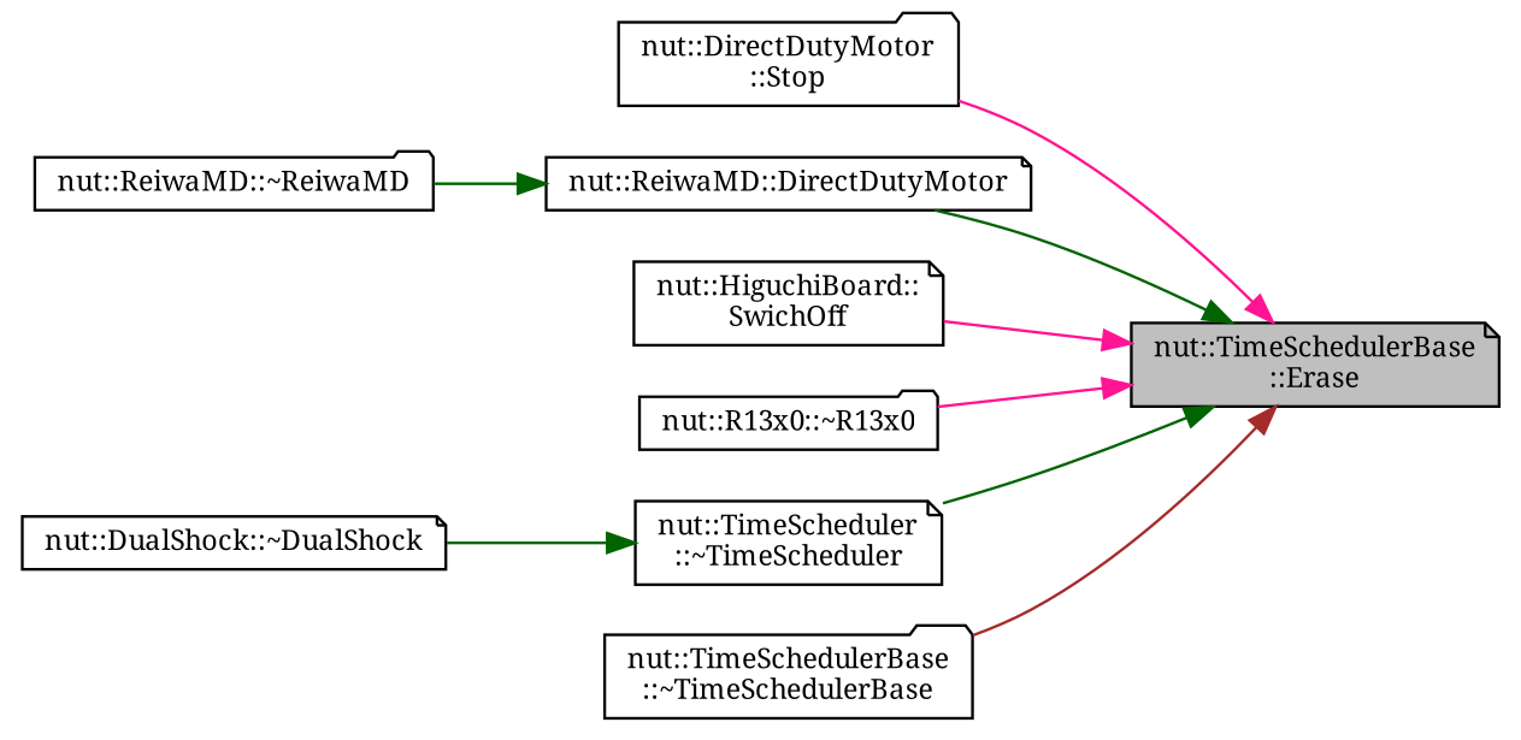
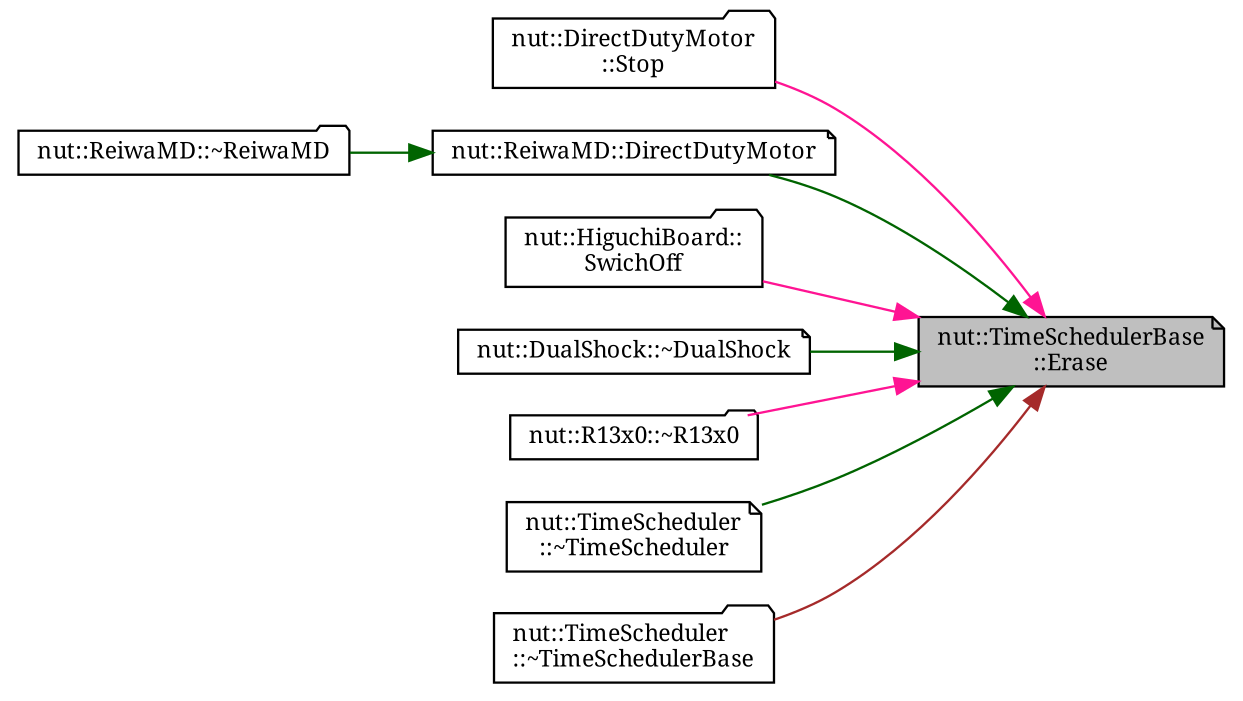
  digraph {
    fontname="Noto Serif"
    rankdir=RL
    node [color=black fillcolor=white fontname="Noto Serif" fontsize=10 shape=note style=filled]
    edge [color=darkgreen dir=back fontname="Noto Serif" fontsize=10 labelfontname=Helvetica labelfontsize=10 style=solid]
    n1 [fillcolor=grey75 fontcolor=black height=0.2 label="nut::TimeSchedulerBase\l::Erase" width=0.4]
    n2 [height=0.2 label="nut::DirectDutyMotor\l::Stop" shape=folder width=0.4]
    n3 [height=0.2 label="nut::ReiwaMD::DirectDutyMotor" width=0.4]
-   n4 [height=0.2 label="nut::HiguchiBoard::\lSwichOff" width=0.4]
+   n4 [height=0.2 label="nut::HiguchiBoard::\lSwichOff" shape=folder width=0.4]
    n5 [height=0.2 label="nut::DualShock::~DualShock" width=0.4]
    n6 [height=0.2 label="nut::R13x0::~R13x0" shape=folder width=0.4]
    n7 [height=0.2 label="nut::TimeScheduler\l::~TimeScheduler" width=0.4]
-   n8 [height=0.2 label="nut::TimeSchedulerBase\l::~TimeSchedulerBase" shape=folder width=0.4]
+   n8 [height=0.2 label="nut::TimeScheduler\l::~TimeSchedulerBase" shape=folder width=0.4]
    n9 [height=0.2 label="nut::ReiwaMD::~ReiwaMD" shape=folder width=0.4]
    n1 -> n2 [color=deeppink]
    n1 -> n3
    n1 -> n4 [color=deeppink]
-   n7 -> n5
+   n1 -> n5
    n1 -> n6 [color=deeppink]
    n1 -> n7
    n1 -> n8 [color=brown]
    n3 -> n9
  }
